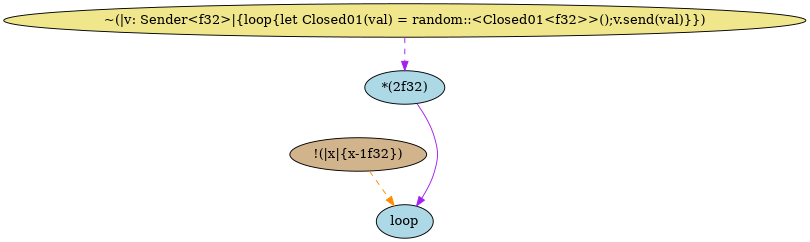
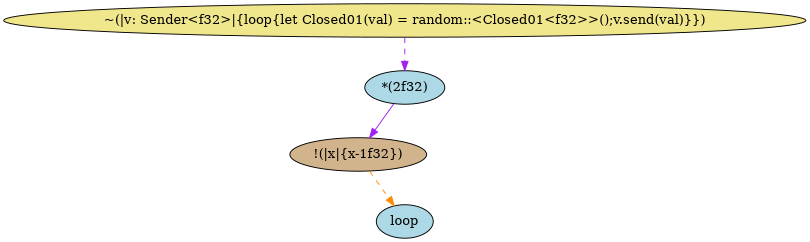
  digraph {
    node [fillcolor=lightblue style=filled]
    edge [color=purple style=dashed]
    n1 [fillcolor=khaki label="~(|v: Sender<f32>|{loop{let Closed01(val) = random::<Closed01<f32>>();v.send(val)}})"]
    n2 [label="*(2f32)"]
    n3 [fillcolor=tan label="!(|x|{x-1f32})"]
    n4 [label=loop]
    n1 -> n2
-   n2 -> n4 [style=solid]
+   n2 -> n3 [style=solid]
    n3 -> n4 [color=darkorange]
  }
